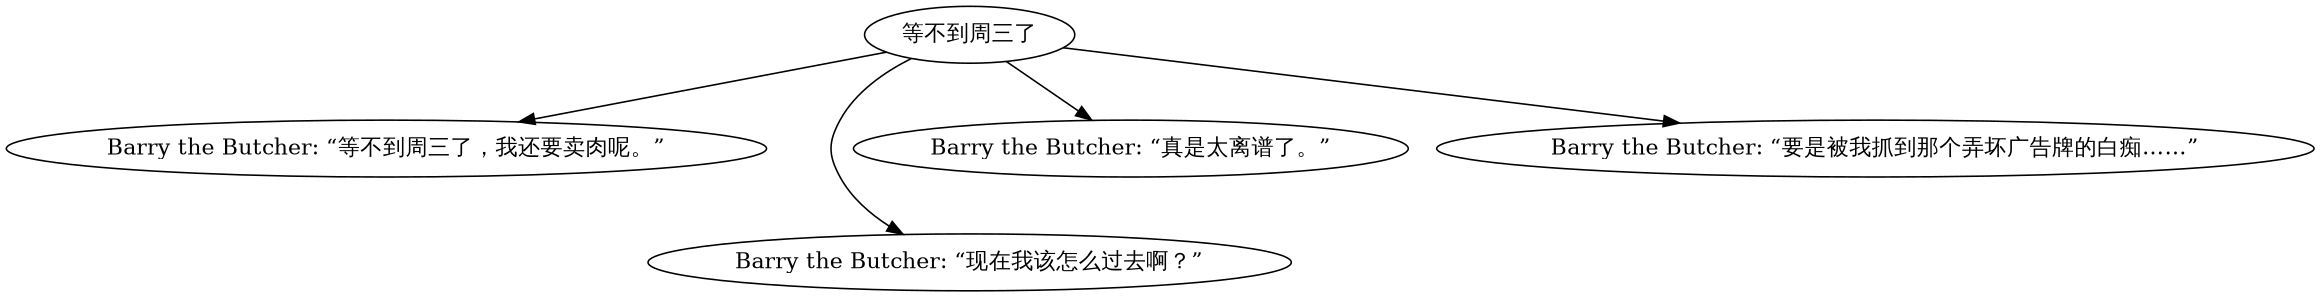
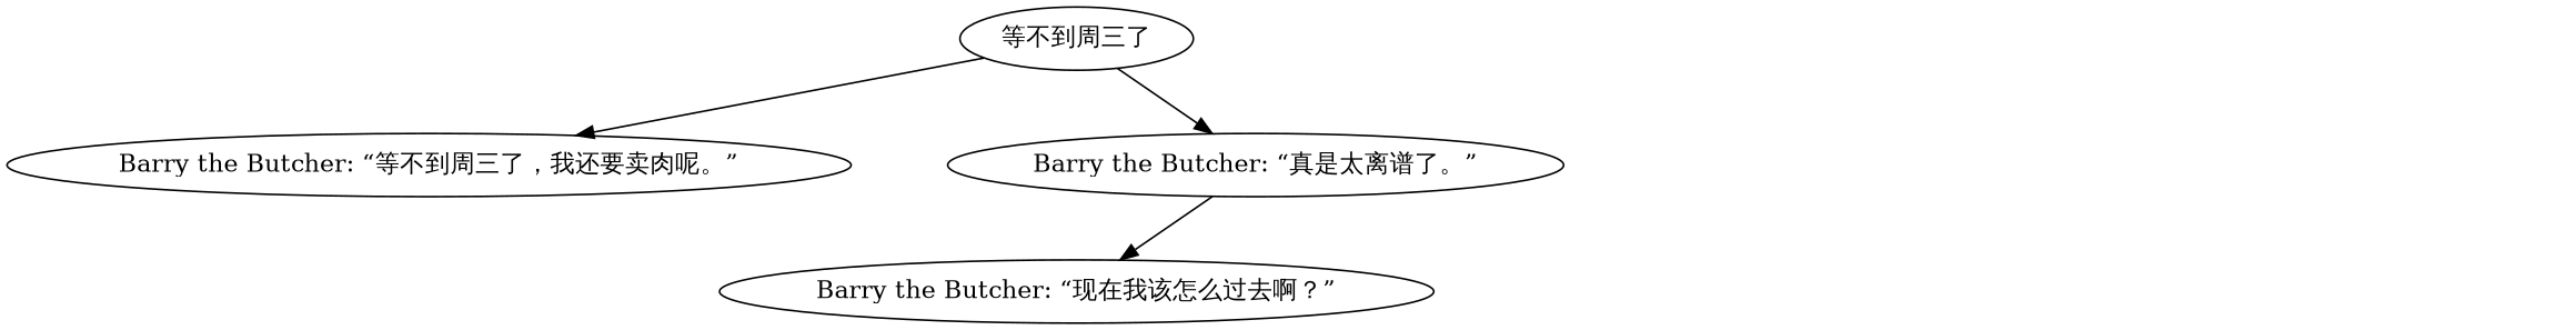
  digraph {
    n1 [label="等不到周三了"]
    n2 [label="Barry the Butcher: “等不到周三了，我还要卖肉呢。”"]
    n3 [label="Barry the Butcher: “现在我该怎么过去啊？”"]
    n4 [label="Barry the Butcher: “真是太离谱了。”"]
-   n5 [label="Barry the Butcher: “要是被我抓到那个弄坏广告牌的白痴……”"]
    n1 -> n2
-   n1 -> n3
+   n4 -> n3
    n1 -> n4
-   n1 -> n5
  }
